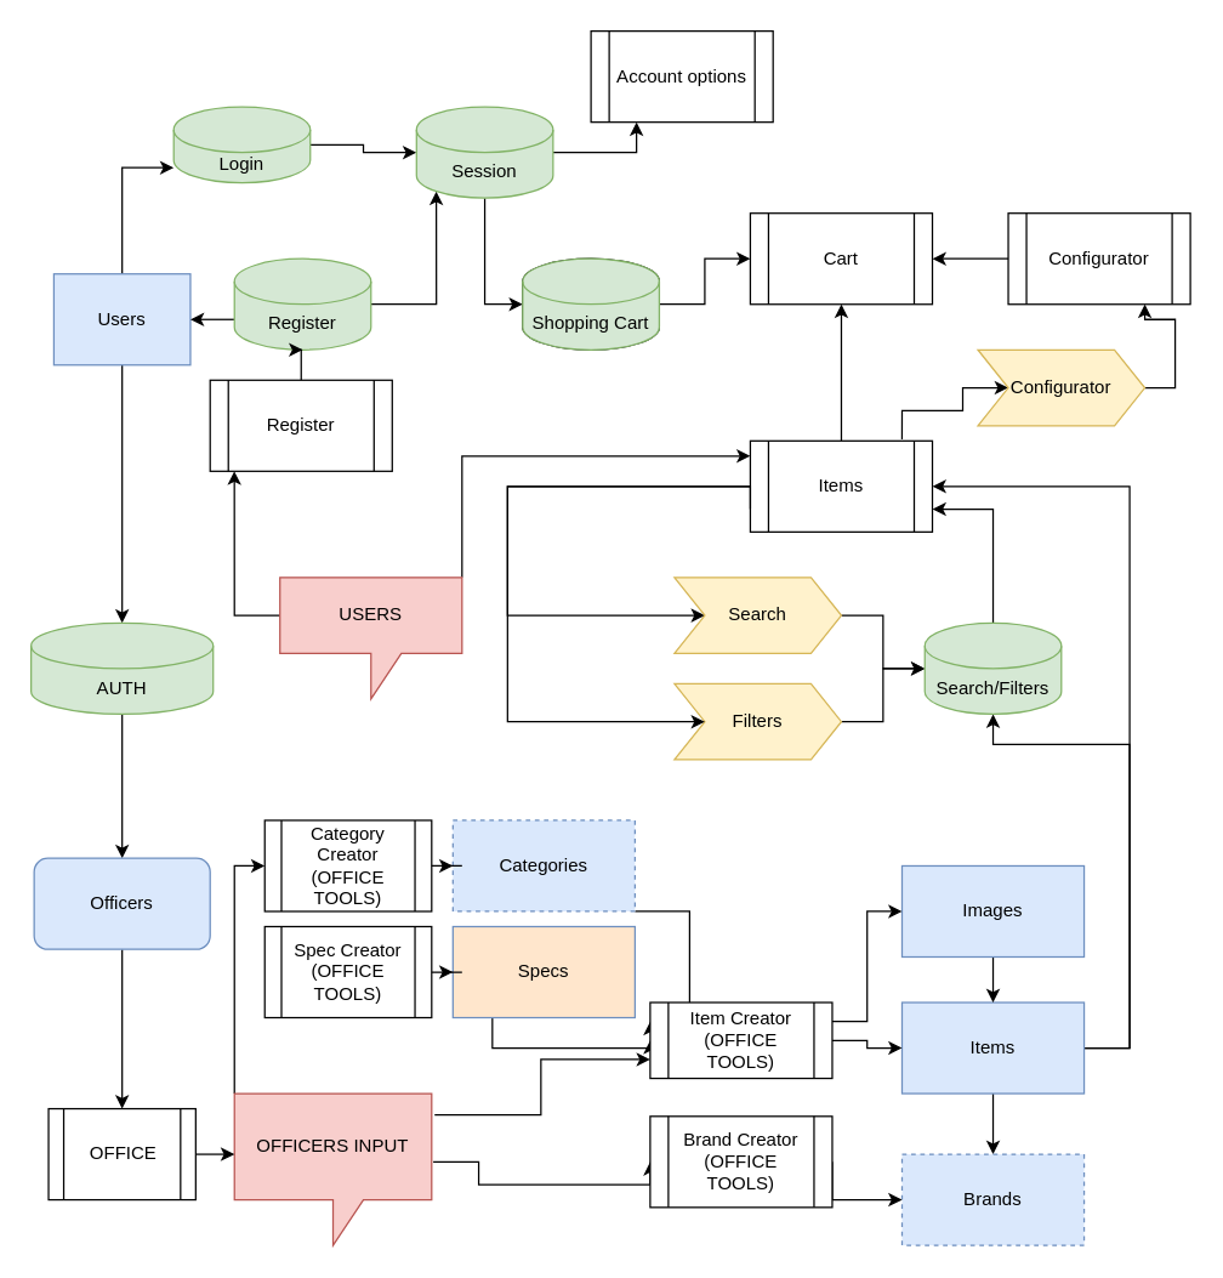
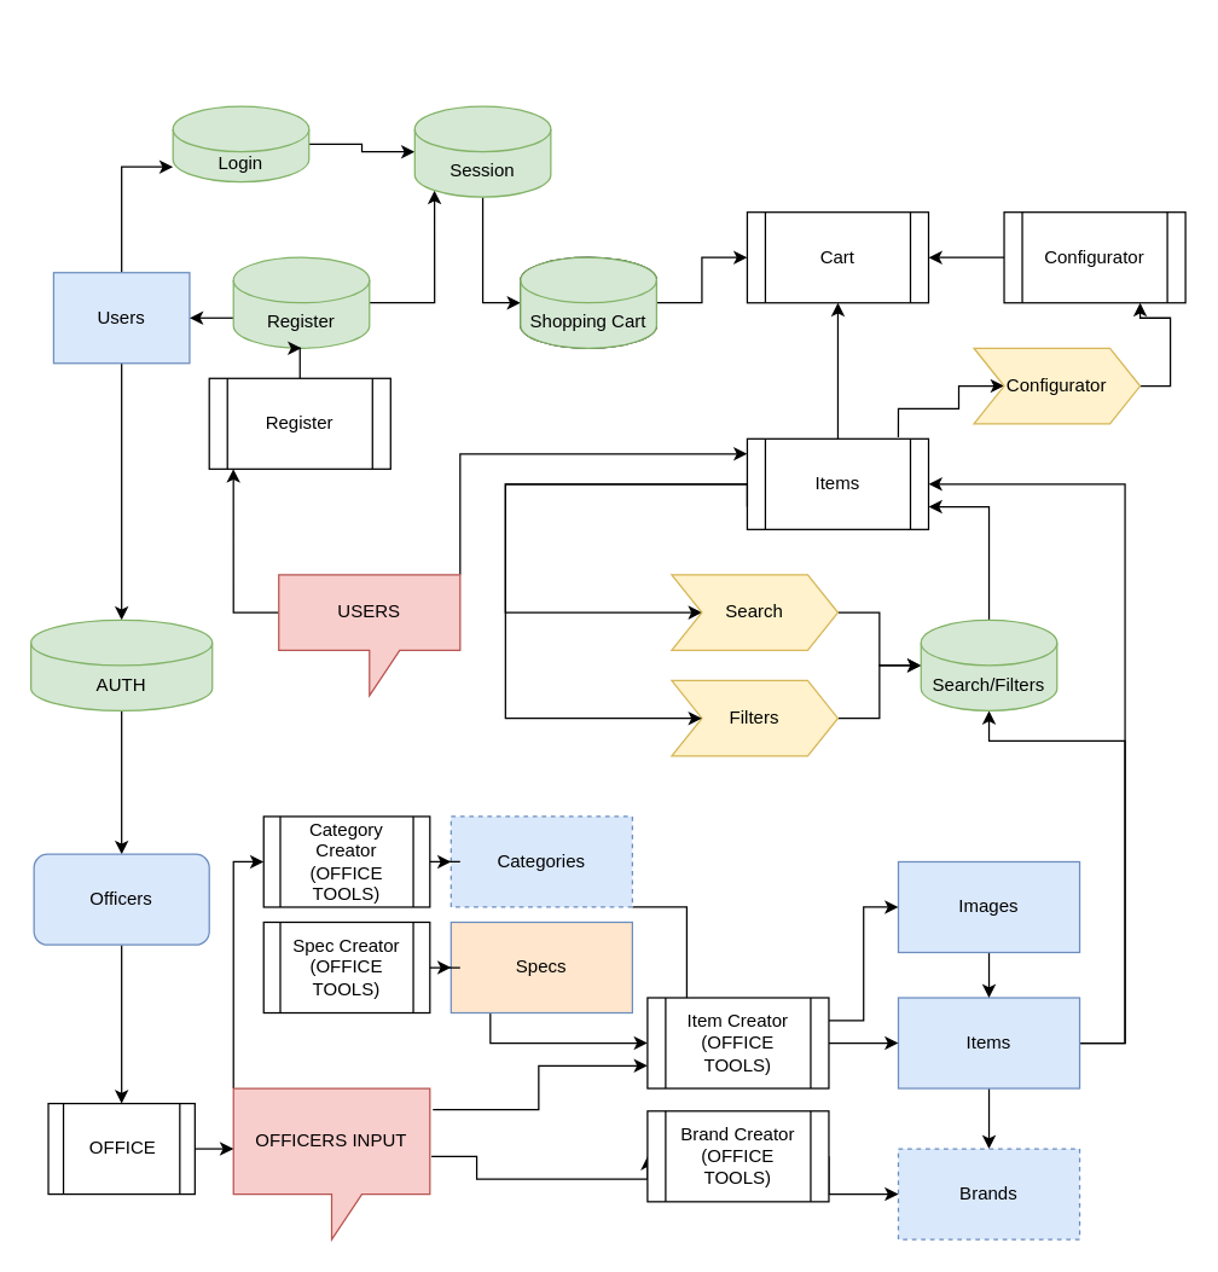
  <mxCell id="0" />
  <mxCell id="1" parent="0" />
  <mxCell id="2" style="edgeStyle=orthogonalEdgeStyle;rounded=0;orthogonalLoop=1;jettySize=auto;html=1;entryX=0.5;entryY=0;entryDx=0;entryDy=0;exitX=0.5;exitY=1;exitDx=0;exitDy=0;startArrow=none;" edge="1" parent="1" source="66" target="7"><mxGeometry relative="1" as="geometry" /></mxCell>
  <mxCell id="3" style="edgeStyle=orthogonalEdgeStyle;rounded=0;orthogonalLoop=1;jettySize=auto;html=1;entryX=0.5;entryY=0;entryDx=0;entryDy=0;entryPerimeter=0;" edge="1" parent="1" source="5" target="66"><mxGeometry relative="1" as="geometry" /></mxCell>
  <mxCell id="4" style="edgeStyle=orthogonalEdgeStyle;rounded=0;orthogonalLoop=1;jettySize=auto;html=1;" edge="1" parent="1" source="5" target="59"><mxGeometry relative="1" as="geometry"><Array as="points"><mxPoint x="80" y="110" /></Array></mxGeometry></mxCell>
  <mxCell id="5" value="Users" style="rounded=0;whiteSpace=wrap;html=1;fillColor=#dae8fc;strokeColor=#6c8ebf;" vertex="1" parent="1"><mxGeometry x="35" y="180" width="90" height="60" as="geometry" /></mxCell>
  <mxCell id="6" style="edgeStyle=orthogonalEdgeStyle;rounded=0;orthogonalLoop=1;jettySize=auto;html=1;entryX=0.5;entryY=0;entryDx=0;entryDy=0;" edge="1" parent="1" source="7" target="34"><mxGeometry relative="1" as="geometry" /></mxCell>
  <mxCell id="7" value="Officers" style="whiteSpace=wrap;html=1;fillColor=#dae8fc;strokeColor=#6c8ebf;rounded=1;" vertex="1" parent="1"><mxGeometry x="22" y="565" width="116" height="60" as="geometry" /></mxCell>
  <mxCell id="8" style="edgeStyle=orthogonalEdgeStyle;rounded=0;orthogonalLoop=1;jettySize=auto;html=1;entryX=0.5;entryY=0;entryDx=0;entryDy=0;" edge="1" parent="1" source="11" target="14"><mxGeometry relative="1" as="geometry" /></mxCell>
  <mxCell id="9" style="edgeStyle=orthogonalEdgeStyle;rounded=0;orthogonalLoop=1;jettySize=auto;html=1;entryX=1;entryY=0.5;entryDx=0;entryDy=0;exitX=1;exitY=0.5;exitDx=0;exitDy=0;" edge="1" parent="1" source="11" target="42"><mxGeometry relative="1" as="geometry"><Array as="points"><mxPoint x="744" y="690" /><mxPoint x="744" y="320" /></Array></mxGeometry></mxCell>
  <mxCell id="10" style="edgeStyle=orthogonalEdgeStyle;rounded=0;orthogonalLoop=1;jettySize=auto;html=1;entryX=0.5;entryY=1;entryDx=0;entryDy=0;entryPerimeter=0;" edge="1" parent="1" source="11" target="52"><mxGeometry relative="1" as="geometry"><mxPoint x="734" y="490" as="targetPoint" /><Array as="points"><mxPoint x="744" y="690" /><mxPoint x="744" y="490" /><mxPoint x="654" y="490" /></Array></mxGeometry></mxCell>
  <mxCell id="11" value="Items" style="rounded=0;whiteSpace=wrap;html=1;fillColor=#dae8fc;strokeColor=#6c8ebf;" vertex="1" parent="1"><mxGeometry x="594" y="660" width="120" height="60" as="geometry" /></mxCell>
  <mxCell id="12" style="edgeStyle=orthogonalEdgeStyle;rounded=0;orthogonalLoop=1;jettySize=auto;html=1;entryX=0.5;entryY=0;entryDx=0;entryDy=0;" edge="1" parent="1" source="13" target="11"><mxGeometry relative="1" as="geometry" /></mxCell>
  <mxCell id="13" value="Images" style="rounded=0;whiteSpace=wrap;html=1;fillColor=#dae8fc;strokeColor=#6c8ebf;" vertex="1" parent="1"><mxGeometry x="594" y="570" width="120" height="60" as="geometry" /></mxCell>
  <mxCell id="14" value="Brands" style="rounded=0;whiteSpace=wrap;html=1;fillColor=#dae8fc;strokeColor=#6c8ebf;dashed=1;" vertex="1" parent="1"><mxGeometry x="594" y="760" width="120" height="60" as="geometry" /></mxCell>
  <mxCell id="15" style="edgeStyle=orthogonalEdgeStyle;rounded=0;orthogonalLoop=1;jettySize=auto;html=1;entryX=0;entryY=0.25;entryDx=0;entryDy=0;exitX=1;exitY=1;exitDx=0;exitDy=0;" edge="1" parent="1" source="16" target="22"><mxGeometry relative="1" as="geometry"><Array as="points"><mxPoint x="454" y="600" /><mxPoint x="454" y="675" /></Array></mxGeometry></mxCell>
  <mxCell id="16" value="Categories" style="rounded=0;whiteSpace=wrap;html=1;fillColor=#dae8fc;strokeColor=#6c8ebf;dashed=1;" vertex="1" parent="1"><mxGeometry x="298" y="540" width="120" height="60" as="geometry" /></mxCell>
  <mxCell id="17" style="edgeStyle=orthogonalEdgeStyle;rounded=0;orthogonalLoop=1;jettySize=auto;html=1;entryX=0;entryY=0.5;entryDx=0;entryDy=0;" edge="1" parent="1" source="18" target="22"><mxGeometry relative="1" as="geometry"><Array as="points"><mxPoint x="324" y="690" /></Array></mxGeometry></mxCell>
  <mxCell id="18" value="Specs" style="rounded=0;whiteSpace=wrap;html=1;fillColor=#ffe6cc;strokeColor=#6c8ebf;" vertex="1" parent="1"><mxGeometry x="298" y="610" width="120" height="60" as="geometry" /></mxCell>
  <mxCell id="19" style="edgeStyle=orthogonalEdgeStyle;rounded=0;orthogonalLoop=1;jettySize=auto;html=1;exitX=0.5;exitY=1;exitDx=0;exitDy=0;" edge="1" parent="1" source="16" target="16"><mxGeometry relative="1" as="geometry" /></mxCell>
  <mxCell id="20" style="edgeStyle=orthogonalEdgeStyle;rounded=0;orthogonalLoop=1;jettySize=auto;html=1;entryX=0;entryY=0.5;entryDx=0;entryDy=0;" edge="1" parent="1" source="22" target="11"><mxGeometry relative="1" as="geometry" /></mxCell>
  <mxCell id="21" style="edgeStyle=orthogonalEdgeStyle;rounded=0;orthogonalLoop=1;jettySize=auto;html=1;exitX=1;exitY=0.25;exitDx=0;exitDy=0;entryX=0;entryY=0.5;entryDx=0;entryDy=0;" edge="1" parent="1" source="22" target="13"><mxGeometry relative="1" as="geometry" /></mxCell>
- <mxCell id="22" value="Item Creator&lt;br&gt;(OFFICE TOOLS)" style="shape=process;whiteSpace=wrap;html=1;backgroundOutline=1;fontFamily=Helvetica;fontSize=12;fontColor=default;align=center;strokeColor=default;fillColor=default;" vertex="1" parent="1"><mxGeometry x="428" y="660" width="120" height="50" as="geometry" /></mxCell>
+ <mxCell id="22" value="Item Creator&lt;br&gt;(OFFICE TOOLS)" style="shape=process;whiteSpace=wrap;html=1;backgroundOutline=1;fontFamily=Helvetica;fontSize=12;fontColor=default;align=center;strokeColor=default;fillColor=default;" vertex="1" parent="1"><mxGeometry x="428" y="660" width="120" height="60" as="geometry" /></mxCell>
  <mxCell id="23" style="edgeStyle=orthogonalEdgeStyle;rounded=0;orthogonalLoop=1;jettySize=auto;html=1;entryX=0;entryY=0.75;entryDx=0;entryDy=0;exitX=1.015;exitY=0.14;exitDx=0;exitDy=0;exitPerimeter=0;" edge="1" parent="1" source="26" target="22"><mxGeometry relative="1" as="geometry" /></mxCell>
  <mxCell id="24" style="edgeStyle=orthogonalEdgeStyle;rounded=0;orthogonalLoop=1;jettySize=auto;html=1;exitX=1.008;exitY=0.45;exitDx=0;exitDy=0;entryX=0;entryY=0.5;entryDx=0;entryDy=0;exitPerimeter=0;" edge="1" parent="1" source="26" target="28"><mxGeometry relative="1" as="geometry"><Array as="points"><mxPoint x="315" y="765" /><mxPoint x="315" y="780" /></Array></mxGeometry></mxCell>
  <mxCell id="25" style="edgeStyle=orthogonalEdgeStyle;rounded=0;orthogonalLoop=1;jettySize=auto;html=1;entryX=0;entryY=0.5;entryDx=0;entryDy=0;" edge="1" parent="1" source="26" target="30"><mxGeometry relative="1" as="geometry"><Array as="points"><mxPoint x="154" y="570" /></Array></mxGeometry></mxCell>
  <mxCell id="26" value="OFFICERS INPUT" style="shape=callout;whiteSpace=wrap;html=1;perimeter=calloutPerimeter;fontFamily=Helvetica;fontSize=12;align=center;strokeColor=#b85450;fillColor=#f8cecc;" vertex="1" parent="1"><mxGeometry x="154" y="720" width="130" height="100" as="geometry" /></mxCell>
  <mxCell id="27" style="edgeStyle=orthogonalEdgeStyle;rounded=0;orthogonalLoop=1;jettySize=auto;html=1;exitX=1;exitY=0.5;exitDx=0;exitDy=0;" edge="1" parent="1" source="28" target="14"><mxGeometry relative="1" as="geometry"><Array as="points"><mxPoint x="605" y="790" /></Array></mxGeometry></mxCell>
  <mxCell id="28" value="Brand Creator&lt;br&gt;(OFFICE TOOLS)" style="shape=process;whiteSpace=wrap;html=1;backgroundOutline=1;fontFamily=Helvetica;fontSize=12;fontColor=default;align=center;strokeColor=default;fillColor=default;" vertex="1" parent="1"><mxGeometry x="428" y="735" width="120" height="60" as="geometry" /></mxCell>
  <mxCell id="29" style="edgeStyle=orthogonalEdgeStyle;rounded=0;orthogonalLoop=1;jettySize=auto;html=1;" edge="1" parent="1" source="30" target="16"><mxGeometry relative="1" as="geometry" /></mxCell>
  <mxCell id="30" value="Category Creator&lt;br&gt;(OFFICE TOOLS)" style="shape=process;whiteSpace=wrap;html=1;backgroundOutline=1;fontFamily=Helvetica;fontSize=12;fontColor=default;align=center;strokeColor=default;fillColor=default;" vertex="1" parent="1"><mxGeometry x="174" y="540" width="110" height="60" as="geometry" /></mxCell>
  <mxCell id="31" style="edgeStyle=orthogonalEdgeStyle;rounded=0;orthogonalLoop=1;jettySize=auto;html=1;" edge="1" parent="1" source="32" target="18"><mxGeometry relative="1" as="geometry" /></mxCell>
  <mxCell id="32" value="Spec Creator&lt;br&gt;(OFFICE TOOLS)" style="shape=process;whiteSpace=wrap;html=1;backgroundOutline=1;fontFamily=Helvetica;fontSize=12;fontColor=default;align=center;strokeColor=default;fillColor=default;" vertex="1" parent="1"><mxGeometry x="174" y="610" width="110" height="60" as="geometry" /></mxCell>
  <mxCell id="33" style="edgeStyle=orthogonalEdgeStyle;rounded=0;orthogonalLoop=1;jettySize=auto;html=1;" edge="1" parent="1" source="34" target="26"><mxGeometry relative="1" as="geometry"><mxPoint x="154" y="760" as="targetPoint" /><Array as="points"><mxPoint x="174" y="760" /><mxPoint x="174" y="760" /></Array></mxGeometry></mxCell>
  <mxCell id="34" value="OFFICE" style="shape=process;whiteSpace=wrap;html=1;backgroundOutline=1;fontFamily=Helvetica;fontSize=12;fontColor=default;align=center;strokeColor=default;fillColor=default;" vertex="1" parent="1"><mxGeometry x="31.5" y="730" width="97" height="60" as="geometry" /></mxCell>
- <mxCell id="35" value="Account options&lt;br&gt;" style="shape=process;whiteSpace=wrap;html=1;backgroundOutline=1;fontFamily=Helvetica;fontSize=12;fontColor=default;align=center;strokeColor=default;fillColor=default;" vertex="1" parent="1"><mxGeometry x="389" y="20" width="120" height="60" as="geometry" /></mxCell>
  <mxCell id="36" style="edgeStyle=orthogonalEdgeStyle;rounded=0;orthogonalLoop=1;jettySize=auto;html=1;entryX=0;entryY=0.5;entryDx=0;entryDy=0;" edge="1" parent="1" source="37" target="38"><mxGeometry relative="1" as="geometry" /></mxCell>
  <mxCell id="37" value="Shopping Cart" style="shape=cylinder3;whiteSpace=wrap;html=1;boundedLbl=1;backgroundOutline=1;size=15;fontFamily=Helvetica;fontSize=12;fontColor=default;align=center;strokeColor=default;fillColor=default;" vertex="1" parent="1"><mxGeometry x="344" y="170" width="90" height="60" as="geometry" /></mxCell>
  <mxCell id="38" value="Cart" style="shape=process;whiteSpace=wrap;html=1;backgroundOutline=1;fontFamily=Helvetica;fontSize=12;fontColor=default;align=center;strokeColor=default;fillColor=default;" vertex="1" parent="1"><mxGeometry x="494" y="140" width="120" height="60" as="geometry" /></mxCell>
  <mxCell id="39" style="edgeStyle=orthogonalEdgeStyle;rounded=0;orthogonalLoop=1;jettySize=auto;html=1;entryX=0.5;entryY=1;entryDx=0;entryDy=0;" edge="1" parent="1" source="42" target="38"><mxGeometry relative="1" as="geometry" /></mxCell>
  <mxCell id="40" style="edgeStyle=orthogonalEdgeStyle;rounded=0;orthogonalLoop=1;jettySize=auto;html=1;entryX=0;entryY=0.5;entryDx=0;entryDy=0;" edge="1" parent="1" source="42" target="47"><mxGeometry relative="1" as="geometry"><mxPoint x="334" y="410" as="targetPoint" /><Array as="points"><mxPoint x="334" y="320" /><mxPoint x="334" y="405" /></Array></mxGeometry></mxCell>
  <mxCell id="41" style="edgeStyle=orthogonalEdgeStyle;rounded=0;orthogonalLoop=1;jettySize=auto;html=1;entryX=0;entryY=0.5;entryDx=0;entryDy=0;exitX=0.833;exitY=-0.017;exitDx=0;exitDy=0;exitPerimeter=0;" edge="1" parent="1" source="42" target="54"><mxGeometry relative="1" as="geometry"><Array as="points"><mxPoint x="594" y="270" /><mxPoint x="634" y="270" /><mxPoint x="634" y="255" /></Array></mxGeometry></mxCell>
  <mxCell id="42" value="Items" style="shape=process;whiteSpace=wrap;html=1;backgroundOutline=1;fontFamily=Helvetica;fontSize=12;fontColor=default;align=center;strokeColor=default;fillColor=default;" vertex="1" parent="1"><mxGeometry x="494" y="290" width="120" height="60" as="geometry" /></mxCell>
  <mxCell id="43" style="edgeStyle=orthogonalEdgeStyle;rounded=0;orthogonalLoop=1;jettySize=auto;html=1;exitX=1;exitY=0;exitDx=0;exitDy=0;exitPerimeter=0;" edge="1" parent="1" source="45" target="42"><mxGeometry relative="1" as="geometry"><Array as="points"><mxPoint x="304" y="300" /></Array></mxGeometry></mxCell>
  <mxCell id="44" style="edgeStyle=orthogonalEdgeStyle;rounded=0;orthogonalLoop=1;jettySize=auto;html=1;entryX=0.133;entryY=1;entryDx=0;entryDy=0;entryPerimeter=0;exitX=0;exitY=0;exitDx=0;exitDy=25;exitPerimeter=0;" edge="1" parent="1" source="45" target="68"><mxGeometry relative="1" as="geometry"><Array as="points"><mxPoint x="154" y="405" /></Array></mxGeometry></mxCell>
  <mxCell id="45" value="USERS" style="shape=callout;whiteSpace=wrap;html=1;perimeter=calloutPerimeter;fillColor=#f8cecc;strokeColor=#b85450;" vertex="1" parent="1"><mxGeometry x="184" y="380" width="120" height="80" as="geometry" /></mxCell>
  <mxCell id="46" style="edgeStyle=orthogonalEdgeStyle;rounded=0;orthogonalLoop=1;jettySize=auto;html=1;" edge="1" parent="1" source="47" target="52"><mxGeometry relative="1" as="geometry" /></mxCell>
  <mxCell id="47" value="Search" style="shape=step;perimeter=stepPerimeter;whiteSpace=wrap;html=1;fixedSize=1;fillColor=#fff2cc;strokeColor=#d6b656;" vertex="1" parent="1"><mxGeometry x="444" y="380" width="110" height="50" as="geometry" /></mxCell>
  <mxCell id="48" style="edgeStyle=orthogonalEdgeStyle;rounded=0;orthogonalLoop=1;jettySize=auto;html=1;" edge="1" parent="1" source="49" target="52"><mxGeometry relative="1" as="geometry" /></mxCell>
  <mxCell id="49" value="Filters" style="shape=step;perimeter=stepPerimeter;whiteSpace=wrap;html=1;fixedSize=1;fillColor=#fff2cc;strokeColor=#d6b656;" vertex="1" parent="1"><mxGeometry x="444" y="450" width="110" height="50" as="geometry" /></mxCell>
  <mxCell id="50" style="edgeStyle=orthogonalEdgeStyle;rounded=0;orthogonalLoop=1;jettySize=auto;html=1;exitX=0;exitY=0.75;exitDx=0;exitDy=0;entryX=0;entryY=0.5;entryDx=0;entryDy=0;" edge="1" parent="1" source="42" target="49"><mxGeometry relative="1" as="geometry"><mxPoint x="404" y="480" as="targetPoint" /><mxPoint x="504" y="330" as="sourcePoint" /><Array as="points"><mxPoint x="494" y="320" /><mxPoint x="334" y="320" /><mxPoint x="334" y="475" /></Array></mxGeometry></mxCell>
  <mxCell id="51" style="edgeStyle=orthogonalEdgeStyle;rounded=0;orthogonalLoop=1;jettySize=auto;html=1;entryX=1;entryY=0.75;entryDx=0;entryDy=0;" edge="1" parent="1" source="52" target="42"><mxGeometry relative="1" as="geometry" /></mxCell>
  <mxCell id="52" value="Search/Filters" style="shape=cylinder3;whiteSpace=wrap;html=1;boundedLbl=1;backgroundOutline=1;size=15;fontFamily=Helvetica;fontSize=12;align=center;strokeColor=#82b366;fillColor=#d5e8d4;" vertex="1" parent="1"><mxGeometry x="609" y="410" width="90" height="60" as="geometry" /></mxCell>
  <mxCell id="53" style="edgeStyle=orthogonalEdgeStyle;rounded=0;orthogonalLoop=1;jettySize=auto;html=1;entryX=0.75;entryY=1;entryDx=0;entryDy=0;exitX=1;exitY=0.5;exitDx=0;exitDy=0;" edge="1" parent="1" source="54" target="65"><mxGeometry relative="1" as="geometry" /></mxCell>
  <mxCell id="54" value="Configurator" style="shape=step;perimeter=stepPerimeter;whiteSpace=wrap;html=1;fixedSize=1;fillColor=#fff2cc;strokeColor=#d6b656;" vertex="1" parent="1"><mxGeometry x="644" y="230" width="110" height="50" as="geometry" /></mxCell>
  <mxCell id="55" style="edgeStyle=orthogonalEdgeStyle;rounded=0;orthogonalLoop=1;jettySize=auto;html=1;entryX=1;entryY=0.5;entryDx=0;entryDy=0;" edge="1" parent="1" source="57" target="5"><mxGeometry relative="1" as="geometry"><Array as="points"><mxPoint x="199" y="210" /></Array></mxGeometry></mxCell>
  <mxCell id="56" style="edgeStyle=orthogonalEdgeStyle;rounded=0;orthogonalLoop=1;jettySize=auto;html=1;entryX=0.145;entryY=1;entryDx=0;entryDy=-4.35;entryPerimeter=0;" edge="1" parent="1" source="57" target="62"><mxGeometry relative="1" as="geometry" /></mxCell>
  <mxCell id="57" value="Register" style="shape=cylinder3;whiteSpace=wrap;html=1;boundedLbl=1;backgroundOutline=1;size=15;fontFamily=Helvetica;fontSize=12;align=center;strokeColor=#82b366;fillColor=#d5e8d4;" vertex="1" parent="1"><mxGeometry x="154" y="170" width="90" height="60" as="geometry" /></mxCell>
  <mxCell id="58" style="edgeStyle=orthogonalEdgeStyle;rounded=0;orthogonalLoop=1;jettySize=auto;html=1;" edge="1" parent="1" source="59" target="62"><mxGeometry relative="1" as="geometry" /></mxCell>
  <mxCell id="59" value="Login" style="shape=cylinder3;whiteSpace=wrap;html=1;boundedLbl=1;backgroundOutline=1;size=15;fontFamily=Helvetica;fontSize=12;align=center;strokeColor=#82b366;fillColor=#d5e8d4;" vertex="1" parent="1"><mxGeometry x="114" y="70" width="90" height="50" as="geometry" /></mxCell>
- <mxCell id="60" style="edgeStyle=orthogonalEdgeStyle;rounded=0;orthogonalLoop=1;jettySize=auto;html=1;entryX=0.25;entryY=1;entryDx=0;entryDy=0;" edge="1" parent="1" source="62" target="35"><mxGeometry relative="1" as="geometry" /></mxCell>
  <mxCell id="61" style="edgeStyle=orthogonalEdgeStyle;rounded=0;orthogonalLoop=1;jettySize=auto;html=1;entryX=0;entryY=0.5;entryDx=0;entryDy=0;entryPerimeter=0;" edge="1" parent="1" source="62" target="63"><mxGeometry relative="1" as="geometry" /></mxCell>
  <mxCell id="62" value="Session" style="shape=cylinder3;whiteSpace=wrap;html=1;boundedLbl=1;backgroundOutline=1;size=15;fontFamily=Helvetica;fontSize=12;align=center;strokeColor=#82b366;fillColor=#d5e8d4;" vertex="1" parent="1"><mxGeometry x="274" y="70" width="90" height="60" as="geometry" /></mxCell>
  <mxCell id="63" value="Shopping Cart" style="shape=cylinder3;whiteSpace=wrap;html=1;boundedLbl=1;backgroundOutline=1;size=15;fontFamily=Helvetica;fontSize=12;align=center;strokeColor=#82b366;fillColor=#d5e8d4;" vertex="1" parent="1"><mxGeometry x="344" y="170" width="90" height="60" as="geometry" /></mxCell>
  <mxCell id="64" style="edgeStyle=orthogonalEdgeStyle;rounded=0;orthogonalLoop=1;jettySize=auto;html=1;entryX=1;entryY=0.5;entryDx=0;entryDy=0;" edge="1" parent="1" source="65" target="38"><mxGeometry relative="1" as="geometry" /></mxCell>
  <mxCell id="65" value="Configurator" style="shape=process;whiteSpace=wrap;html=1;backgroundOutline=1;fontFamily=Helvetica;fontSize=12;fontColor=default;align=center;strokeColor=default;fillColor=default;" vertex="1" parent="1"><mxGeometry x="664" y="140" width="120" height="60" as="geometry" /></mxCell>
  <mxCell id="66" value="AUTH" style="shape=cylinder3;whiteSpace=wrap;html=1;boundedLbl=1;backgroundOutline=1;size=15;fontFamily=Helvetica;fontSize=12;align=center;strokeColor=#82b366;fillColor=#d5e8d4;" vertex="1" parent="1"><mxGeometry x="20" y="410" width="120" height="60" as="geometry" /></mxCell>
  <mxCell id="67" style="edgeStyle=orthogonalEdgeStyle;rounded=0;orthogonalLoop=1;jettySize=auto;html=1;" edge="1" parent="1" source="68" target="57"><mxGeometry relative="1" as="geometry" /></mxCell>
  <mxCell id="68" value="Register" style="shape=process;whiteSpace=wrap;html=1;backgroundOutline=1;fontFamily=Helvetica;fontSize=12;fontColor=default;align=center;strokeColor=default;fillColor=default;" vertex="1" parent="1"><mxGeometry x="138" y="250" width="120" height="60" as="geometry" /></mxCell>
